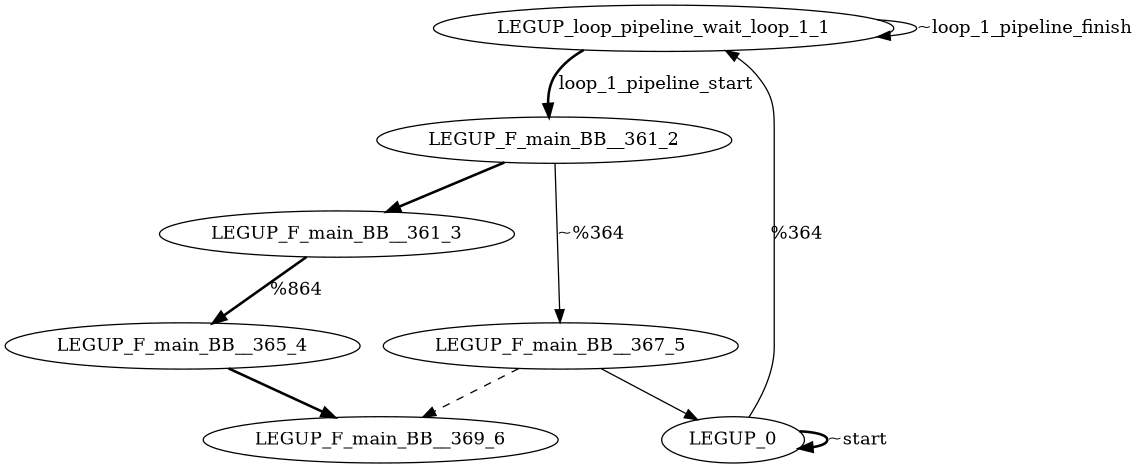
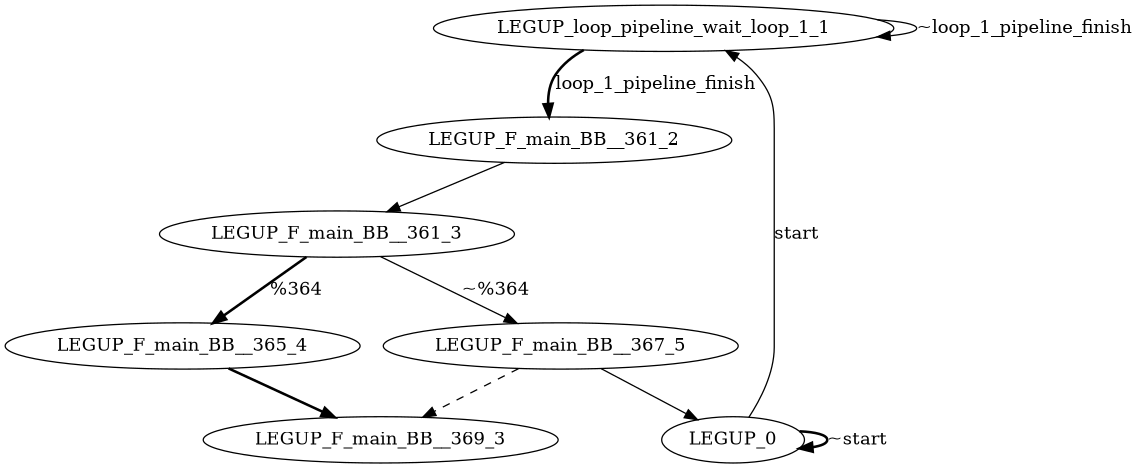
  digraph {
    edge [style=solid]
    n1 [label=LEGUP_loop_pipeline_wait_loop_1_1]
    n2 [label=LEGUP_F_main_BB__361_2]
    n3 [label=LEGUP_F_main_BB__361_3]
    n4 [label=LEGUP_0]
    n5 [label=LEGUP_F_main_BB__365_4]
    n6 [label=LEGUP_F_main_BB__367_5]
-   n7 [label=LEGUP_F_main_BB__369_6]
+   n7 [label=LEGUP_F_main_BB__369_3]
    n1 -> n1 [label="~loop_1_pipeline_finish"]
-   n1 -> n2 [label=loop_1_pipeline_start style=bold]
-   n2 -> n3 [style=bold]
-   n3 -> n5 [label="%864" style=bold]
-   n2 -> n6 [label="~%364"]
-   n4 -> n1 [label="%364"]
+   n1 -> n2 [label=loop_1_pipeline_finish style=bold]
+   n2 -> n3
+   n3 -> n5 [label="%364" style=bold]
+   n3 -> n6 [label="~%364"]
+   n4 -> n1 [label=start]
    n4 -> n4 [label="~start" style=bold]
    n5 -> n7 [style=bold]
    n6 -> n4
    n6 -> n7 [style=dashed]
  }
